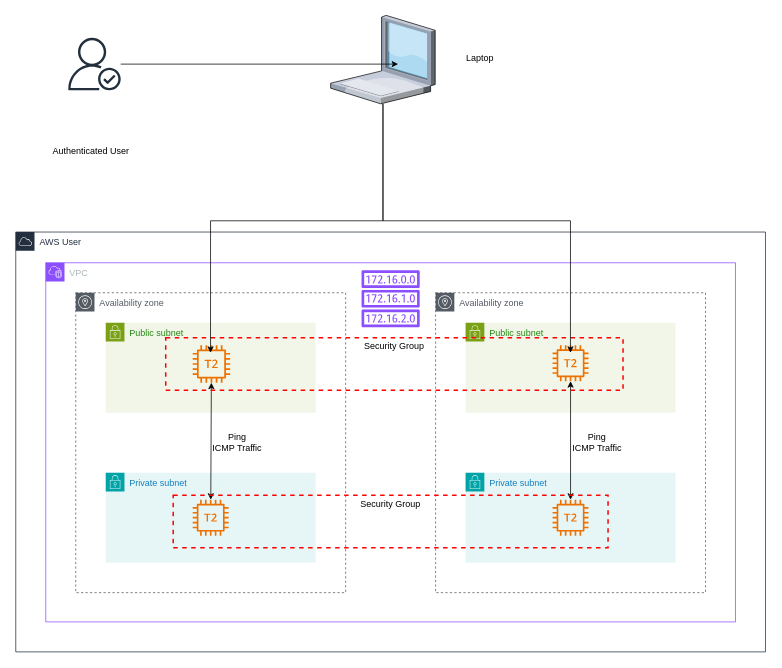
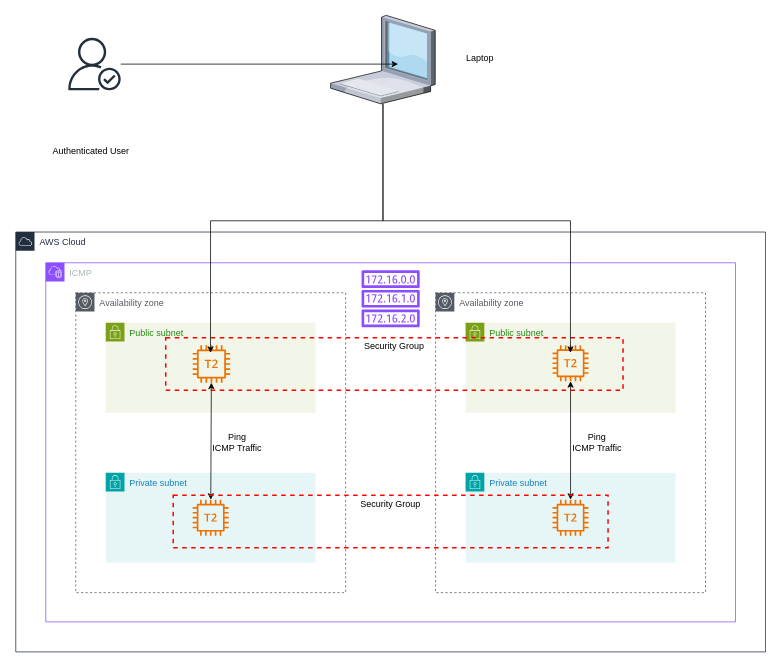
  <mxCell id="0" />
  <mxCell id="1" parent="0" />
- <mxCell id="2" value="AWS User" style="points=[[0,0],[0.25,0],[0.5,0],[0.75,0],[1,0],[1,0.25],[1,0.5],[1,0.75],[1,1],[0.75,1],[0.5,1],[0.25,1],[0,1],[0,0.75],[0,0.5],[0,0.25]];outlineConnect=0;gradientColor=none;html=1;whiteSpace=wrap;fontSize=12;fontStyle=0;container=1;pointerEvents=0;collapsible=0;recursiveResize=0;shape=mxgraph.aws4.group;grIcon=mxgraph.aws4.group_aws_cloud;strokeColor=#232F3E;fillColor=none;verticalAlign=top;align=left;spacingLeft=30;fontColor=#232F3E;dashed=0;" vertex="1" parent="1"><mxGeometry x="20" y="309" width="1000" height="560" as="geometry" /></mxCell>
- <mxCell id="3" value="VPC" style="points=[[0,0],[0.25,0],[0.5,0],[0.75,0],[1,0],[1,0.25],[1,0.5],[1,0.75],[1,1],[0.75,1],[0.5,1],[0.25,1],[0,1],[0,0.75],[0,0.5],[0,0.25]];outlineConnect=0;gradientColor=none;html=1;whiteSpace=wrap;fontSize=12;fontStyle=0;container=1;pointerEvents=0;collapsible=0;recursiveResize=0;shape=mxgraph.aws4.group;grIcon=mxgraph.aws4.group_vpc2;strokeColor=#8C4FFF;fillColor=none;verticalAlign=top;align=left;spacingLeft=30;fontColor=#AAB7B8;dashed=0;" vertex="1" parent="2"><mxGeometry x="40" y="41" width="920" height="479" as="geometry" /></mxCell>
+ <mxCell id="2" value="AWS Cloud" style="points=[[0,0],[0.25,0],[0.5,0],[0.75,0],[1,0],[1,0.25],[1,0.5],[1,0.75],[1,1],[0.75,1],[0.5,1],[0.25,1],[0,1],[0,0.75],[0,0.5],[0,0.25]];outlineConnect=0;gradientColor=none;html=1;whiteSpace=wrap;fontSize=12;fontStyle=0;container=1;pointerEvents=0;collapsible=0;recursiveResize=0;shape=mxgraph.aws4.group;grIcon=mxgraph.aws4.group_aws_cloud;strokeColor=#232F3E;fillColor=none;verticalAlign=top;align=left;spacingLeft=30;fontColor=#232F3E;dashed=0;" vertex="1" parent="1"><mxGeometry x="20" y="309" width="1000" height="560" as="geometry" /></mxCell>
+ <mxCell id="3" value="ICMP" style="points=[[0,0],[0.25,0],[0.5,0],[0.75,0],[1,0],[1,0.25],[1,0.5],[1,0.75],[1,1],[0.75,1],[0.5,1],[0.25,1],[0,1],[0,0.75],[0,0.5],[0,0.25]];outlineConnect=0;gradientColor=none;html=1;whiteSpace=wrap;fontSize=12;fontStyle=0;container=1;pointerEvents=0;collapsible=0;recursiveResize=0;shape=mxgraph.aws4.group;grIcon=mxgraph.aws4.group_vpc2;strokeColor=#8C4FFF;fillColor=none;verticalAlign=top;align=left;spacingLeft=30;fontColor=#AAB7B8;dashed=0;" vertex="1" parent="2"><mxGeometry x="40" y="41" width="920" height="479" as="geometry" /></mxCell>
  <mxCell id="4" value="Availability zone" style="sketch=0;outlineConnect=0;gradientColor=none;html=1;whiteSpace=wrap;fontSize=12;fontStyle=0;shape=mxgraph.aws4.group;grIcon=mxgraph.aws4.group_availability_zone;strokeColor=#545B64;fillColor=none;verticalAlign=top;align=left;spacingLeft=30;fontColor=#545B64;dashed=1;" vertex="1" parent="3"><mxGeometry x="520" y="40" width="360" height="400" as="geometry" /></mxCell>
  <mxCell id="5" value="Public subnet" style="points=[[0,0],[0.25,0],[0.5,0],[0.75,0],[1,0],[1,0.25],[1,0.5],[1,0.75],[1,1],[0.75,1],[0.5,1],[0.25,1],[0,1],[0,0.75],[0,0.5],[0,0.25]];outlineConnect=0;gradientColor=none;html=1;whiteSpace=wrap;fontSize=12;fontStyle=0;container=1;pointerEvents=0;collapsible=0;recursiveResize=0;shape=mxgraph.aws4.group;grIcon=mxgraph.aws4.group_security_group;grStroke=0;strokeColor=#7AA116;fillColor=#F2F6E8;verticalAlign=top;align=left;spacingLeft=30;fontColor=#248814;dashed=0;" vertex="1" parent="3"><mxGeometry x="80" y="80" width="280" height="120" as="geometry" /></mxCell>
  <mxCell id="6" value="Private subnet" style="points=[[0,0],[0.25,0],[0.5,0],[0.75,0],[1,0],[1,0.25],[1,0.5],[1,0.75],[1,1],[0.75,1],[0.5,1],[0.25,1],[0,1],[0,0.75],[0,0.5],[0,0.25]];outlineConnect=0;gradientColor=none;html=1;whiteSpace=wrap;fontSize=12;fontStyle=0;container=1;pointerEvents=0;collapsible=0;recursiveResize=0;shape=mxgraph.aws4.group;grIcon=mxgraph.aws4.group_security_group;grStroke=0;strokeColor=#00A4A6;fillColor=#E6F6F7;verticalAlign=top;align=left;spacingLeft=30;fontColor=#147EBA;dashed=0;" vertex="1" parent="3"><mxGeometry x="80" y="280" width="280" height="120" as="geometry" /></mxCell>
  <mxCell id="7" value="Availability zone" style="sketch=0;outlineConnect=0;gradientColor=none;html=1;whiteSpace=wrap;fontSize=12;fontStyle=0;shape=mxgraph.aws4.group;grIcon=mxgraph.aws4.group_availability_zone;strokeColor=#545B64;fillColor=none;verticalAlign=top;align=left;spacingLeft=30;fontColor=#545B64;dashed=1;" vertex="1" parent="6"><mxGeometry x="-40" y="-240" width="360" height="400" as="geometry" /></mxCell>
  <mxCell id="8" style="rounded=0;orthogonalLoop=1;jettySize=auto;html=1;startArrow=classic;startFill=1;" edge="1" parent="6" source="9" target="10"><mxGeometry relative="1" as="geometry" /></mxCell>
  <mxCell id="9" value="" style="sketch=0;outlineConnect=0;fontColor=#232F3E;gradientColor=none;fillColor=#ED7100;strokeColor=none;dashed=0;verticalLabelPosition=bottom;verticalAlign=top;align=center;html=1;fontSize=12;fontStyle=0;aspect=fixed;pointerEvents=1;shape=mxgraph.aws4.t2_instance;" vertex="1" parent="6"><mxGeometry x="116" y="-170" width="50" height="50" as="geometry" /></mxCell>
  <mxCell id="10" value="" style="sketch=0;outlineConnect=0;fontColor=#232F3E;gradientColor=none;fillColor=#ED7100;strokeColor=none;dashed=0;verticalLabelPosition=bottom;verticalAlign=top;align=center;html=1;fontSize=12;fontStyle=0;aspect=fixed;pointerEvents=1;shape=mxgraph.aws4.t2_instance;" vertex="1" parent="6"><mxGeometry x="116" y="36" width="48" height="48" as="geometry" /></mxCell>
  <mxCell id="11" value="Ping&lt;br&gt;ICMP Traffic" style="text;html=1;align=center;verticalAlign=middle;resizable=0;points=[];autosize=1;strokeColor=none;fillColor=none;" vertex="1" parent="6"><mxGeometry x="130" y="-60" width="90" height="40" as="geometry" /></mxCell>
  <mxCell id="12" value="Public subnet" style="points=[[0,0],[0.25,0],[0.5,0],[0.75,0],[1,0],[1,0.25],[1,0.5],[1,0.75],[1,1],[0.75,1],[0.5,1],[0.25,1],[0,1],[0,0.75],[0,0.5],[0,0.25]];outlineConnect=0;gradientColor=none;html=1;whiteSpace=wrap;fontSize=12;fontStyle=0;container=1;pointerEvents=0;collapsible=0;recursiveResize=0;shape=mxgraph.aws4.group;grIcon=mxgraph.aws4.group_security_group;grStroke=0;strokeColor=#7AA116;fillColor=#F2F6E8;verticalAlign=top;align=left;spacingLeft=30;fontColor=#248814;dashed=0;" vertex="1" parent="3"><mxGeometry x="560" y="80" width="280" height="120" as="geometry" /></mxCell>
  <mxCell id="13" value="" style="sketch=0;outlineConnect=0;fontColor=#232F3E;gradientColor=none;fillColor=#ED7100;strokeColor=none;dashed=0;verticalLabelPosition=bottom;verticalAlign=top;align=center;html=1;fontSize=12;fontStyle=0;aspect=fixed;pointerEvents=1;shape=mxgraph.aws4.t2_instance;" vertex="1" parent="12"><mxGeometry x="116" y="30" width="48" height="48" as="geometry" /></mxCell>
  <mxCell id="14" value="Private subnet" style="points=[[0,0],[0.25,0],[0.5,0],[0.75,0],[1,0],[1,0.25],[1,0.5],[1,0.75],[1,1],[0.75,1],[0.5,1],[0.25,1],[0,1],[0,0.75],[0,0.5],[0,0.25]];outlineConnect=0;gradientColor=none;html=1;whiteSpace=wrap;fontSize=12;fontStyle=0;container=1;pointerEvents=0;collapsible=0;recursiveResize=0;shape=mxgraph.aws4.group;grIcon=mxgraph.aws4.group_security_group;grStroke=0;strokeColor=#00A4A6;fillColor=#E6F6F7;verticalAlign=top;align=left;spacingLeft=30;fontColor=#147EBA;dashed=0;" vertex="1" parent="3"><mxGeometry x="560" y="280" width="280" height="120" as="geometry" /></mxCell>
  <mxCell id="15" value="" style="sketch=0;outlineConnect=0;fontColor=#232F3E;gradientColor=none;fillColor=#ED7100;strokeColor=none;dashed=0;verticalLabelPosition=bottom;verticalAlign=top;align=center;html=1;fontSize=12;fontStyle=0;aspect=fixed;pointerEvents=1;shape=mxgraph.aws4.t2_instance;" vertex="1" parent="14"><mxGeometry x="116" y="36" width="48" height="48" as="geometry" /></mxCell>
  <mxCell id="16" style="edgeStyle=orthogonalEdgeStyle;rounded=0;orthogonalLoop=1;jettySize=auto;html=1;startArrow=classic;startFill=1;" edge="1" parent="3" source="13" target="15"><mxGeometry relative="1" as="geometry" /></mxCell>
  <mxCell id="17" value="Ping&lt;br&gt;ICMP Traffic" style="text;html=1;align=center;verticalAlign=middle;resizable=0;points=[];autosize=1;strokeColor=none;fillColor=none;" vertex="1" parent="3"><mxGeometry x="690" y="220" width="90" height="40" as="geometry" /></mxCell>
  <mxCell id="18" value="Security Group" style="fontStyle=0;verticalAlign=top;align=center;spacingTop=-2;fillColor=none;rounded=0;whiteSpace=wrap;html=1;strokeColor=#FF0000;strokeWidth=2;dashed=1;container=1;collapsible=0;expand=0;recursiveResize=0;" vertex="1" parent="3"><mxGeometry x="170" y="310" width="580" height="70" as="geometry" /></mxCell>
  <mxCell id="19" value="" style="sketch=0;outlineConnect=0;fontColor=#232F3E;gradientColor=none;fillColor=#8C4FFF;strokeColor=none;dashed=0;verticalLabelPosition=bottom;verticalAlign=top;align=center;html=1;fontSize=12;fontStyle=0;aspect=fixed;pointerEvents=1;shape=mxgraph.aws4.route_table;" vertex="1" parent="3"><mxGeometry x="421" y="10" width="78" height="76" as="geometry" /></mxCell>
  <mxCell id="20" value="Security Group" style="fontStyle=0;verticalAlign=top;align=center;spacingTop=-2;fillColor=none;rounded=0;whiteSpace=wrap;html=1;strokeColor=#FF0000;strokeWidth=2;dashed=1;container=1;collapsible=0;expand=0;recursiveResize=0;" vertex="1" parent="1"><mxGeometry x="220" y="450" width="610" height="70" as="geometry" /></mxCell>
  <mxCell id="21" value="" style="sketch=0;outlineConnect=0;fontColor=#232F3E;gradientColor=none;fillColor=#232F3D;strokeColor=none;dashed=0;verticalLabelPosition=bottom;verticalAlign=top;align=center;html=1;fontSize=12;fontStyle=0;aspect=fixed;pointerEvents=1;shape=mxgraph.aws4.authenticated_user;" vertex="1" parent="1"><mxGeometry x="90" y="50" width="70" height="70" as="geometry" /></mxCell>
  <mxCell id="22" value="" style="verticalLabelPosition=bottom;sketch=0;aspect=fixed;html=1;verticalAlign=top;strokeColor=none;align=center;outlineConnect=0;shape=mxgraph.citrix.laptop_1;" vertex="1" parent="1"><mxGeometry x="440" y="20" width="139.45" height="118" as="geometry" /></mxCell>
  <mxCell id="23" style="edgeStyle=orthogonalEdgeStyle;rounded=0;orthogonalLoop=1;jettySize=auto;html=1;entryX=0.645;entryY=0.551;entryDx=0;entryDy=0;entryPerimeter=0;" edge="1" parent="1" source="21" target="22"><mxGeometry relative="1" as="geometry" /></mxCell>
  <mxCell id="24" style="edgeStyle=orthogonalEdgeStyle;rounded=0;orthogonalLoop=1;jettySize=auto;html=1;entryX=0.098;entryY=0.286;entryDx=0;entryDy=0;entryPerimeter=0;" edge="1" parent="1" source="22" target="20"><mxGeometry relative="1" as="geometry" /></mxCell>
  <mxCell id="25" style="edgeStyle=orthogonalEdgeStyle;rounded=0;orthogonalLoop=1;jettySize=auto;html=1;entryX=0.885;entryY=0.286;entryDx=0;entryDy=0;entryPerimeter=0;" edge="1" parent="1" source="22" target="20"><mxGeometry relative="1" as="geometry" /></mxCell>
  <mxCell id="26" value="Authenticated User" style="text;html=1;align=center;verticalAlign=middle;resizable=0;points=[];autosize=1;strokeColor=none;fillColor=none;" vertex="1" parent="1"><mxGeometry x="55" y="186" width="130" height="30" as="geometry" /></mxCell>
  <mxCell id="27" value="Laptop" style="text;html=1;align=center;verticalAlign=middle;resizable=0;points=[];autosize=1;strokeColor=none;fillColor=none;" vertex="1" parent="1"><mxGeometry x="609.45" y="63" width="60" height="30" as="geometry" /></mxCell>
